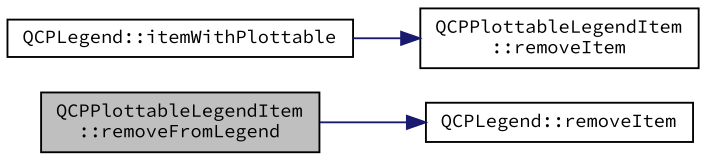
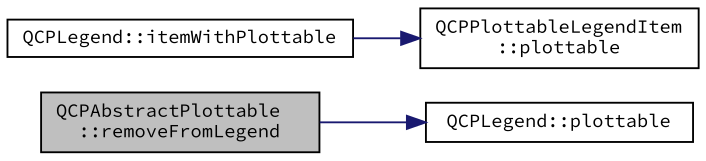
  digraph {
    fontname="Source Code Pro"
    rankdir=LR
    node [color=black fillcolor=white fontname="Source Code Pro" fontsize=10 shape=record style=filled]
    edge [color=midnightblue fontname="Source Code Pro" fontsize=10 labelfontname=Helvetica labelfontsize=10 style=solid]
-   n1 [fillcolor=grey75 fontcolor=black height=0.2 label="QCPPlottableLegendItem\l::removeFromLegend" width=0.4]
-   n2 [height=0.2 label="QCPLegend::removeItem" width=0.4]
+   n1 [fillcolor=grey75 fontcolor=black height=0.2 label="QCPAbstractPlottable\l::removeFromLegend" width=0.4]
+   n2 [height=0.2 label="QCPLegend::plottable" width=0.4]
    n3 [height=0.2 label="QCPLegend::itemWithPlottable" width=0.4]
-   n4 [height=0.2 label="QCPPlottableLegendItem\l::removeItem" width=0.4]
+   n4 [height=0.2 label="QCPPlottableLegendItem\l::plottable" width=0.4]
    n1 -> n2
    n3 -> n4
  }
